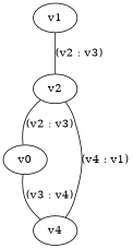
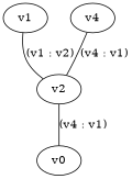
  strict graph {
    n1 [label=v1]
    n2 [label=v2]
    n3 [label=v0]
    n4 [label=v4]
-   n1 -- n2 [label="(v2 : v3)"]
-   n2 -- n3 [label="(v2 : v3)"]
-   n3 -- n4 [label="(v3 : v4)"]
+   n1 -- n2 [label="(v1 : v2)"]
+   n2 -- n3 [label="(v4 : v1)"]
    n4 -- n2 [label="(v4 : v1)"]
  }
